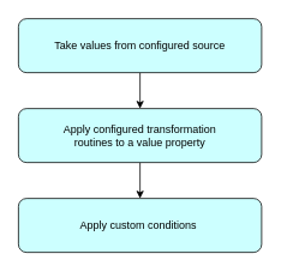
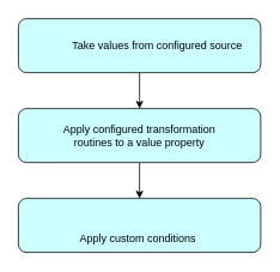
  <mxCell id="0" />
  <mxCell id="1" parent="0" />
  <mxCell id="2" style="edgeStyle=orthogonalEdgeStyle;rounded=0;orthogonalLoop=1;jettySize=auto;html=1;exitX=0.5;exitY=1;exitDx=0;exitDy=0;entryX=0.5;entryY=0;entryDx=0;entryDy=0;" edge="1" parent="1" source="3" target="6"><mxGeometry relative="1" as="geometry" /></mxCell>
  <mxCell id="3" value="" style="rounded=1;whiteSpace=wrap;html=1;fillColor=#CCFFFF;" vertex="1" parent="1"><mxGeometry x="20" y="20" width="270" height="60" as="geometry" /></mxCell>
- <mxCell id="4" value="Take values from configured source" style="text;html=1;strokeColor=none;fillColor=none;align=center;verticalAlign=middle;whiteSpace=wrap;rounded=0;" vertex="1" parent="1"><mxGeometry x="50" y="40" width="210" height="20" as="geometry" /></mxCell>
+ <mxCell id="4" value="Take values from configured source" style="text;html=1;strokeColor=none;fillColor=none;align=center;verticalAlign=middle;whiteSpace=wrap;rounded=0;" vertex="1" parent="1"><mxGeometry x="70" y="40" width="210" height="20" as="geometry" /></mxCell>
  <mxCell id="5" style="edgeStyle=orthogonalEdgeStyle;rounded=0;orthogonalLoop=1;jettySize=auto;html=1;exitX=0.5;exitY=1;exitDx=0;exitDy=0;entryX=0.5;entryY=0;entryDx=0;entryDy=0;" edge="1" parent="1" source="6" target="8"><mxGeometry relative="1" as="geometry" /></mxCell>
  <mxCell id="6" value="" style="rounded=1;whiteSpace=wrap;html=1;fillColor=#CCFFFF;" vertex="1" parent="1"><mxGeometry x="20" y="120" width="270" height="60" as="geometry" /></mxCell>
  <mxCell id="7" value="Apply configured transformation routines to a value property" style="text;html=1;strokeColor=none;fillColor=none;align=center;verticalAlign=middle;whiteSpace=wrap;rounded=0;" vertex="1" parent="1"><mxGeometry x="50" y="140" width="210" height="20" as="geometry" /></mxCell>
  <mxCell id="8" value="" style="rounded=1;whiteSpace=wrap;html=1;fillColor=#CCFFFF;" vertex="1" parent="1"><mxGeometry x="20" y="220" width="270" height="60" as="geometry" /></mxCell>
- <mxCell id="9" value="Apply custom conditions&amp;nbsp;" style="text;html=1;strokeColor=none;fillColor=none;align=center;verticalAlign=middle;whiteSpace=wrap;rounded=0;" vertex="1" parent="1"><mxGeometry x="50" y="240" width="210" height="20" as="geometry" /></mxCell>
+ <mxCell id="9" value="Apply custom conditions&amp;nbsp;" style="text;html=1;strokeColor=none;fillColor=none;align=center;verticalAlign=middle;whiteSpace=wrap;rounded=0;" vertex="1" parent="1"><mxGeometry x="50" y="255" width="210" height="20" as="geometry" /></mxCell>
